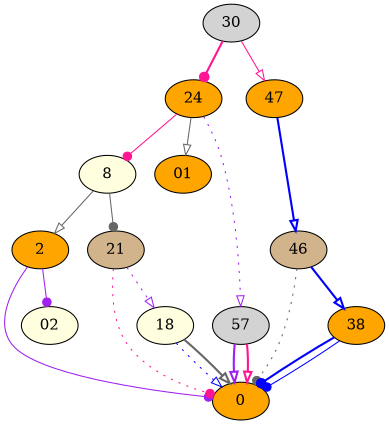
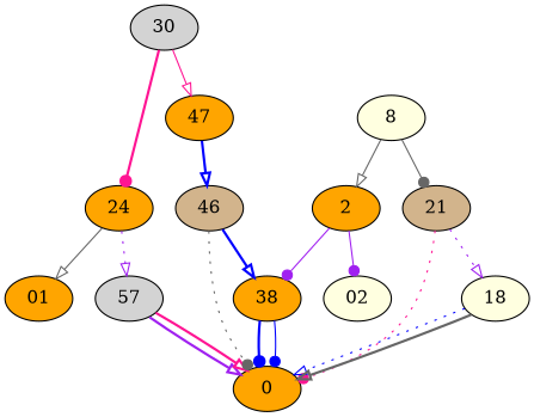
  digraph {
    node [fillcolor=orange style=filled]
    edge [arrowhead=onormal color=deeppink style=solid]
    30 [fillcolor=lightgrey]
    24
    47
    8 [fillcolor=lightyellow]
    01
    57 [fillcolor=lightgrey]
    46 [fillcolor=tan]
    2
    21 [fillcolor=tan]
    0
    38
    02 [fillcolor=lightyellow]
    18 [fillcolor=lightyellow]
    30 -> 24 [arrowhead=dot style=bold]
    30 -> 47
-   24 -> 8 [arrowhead=dot]
    24 -> 01 [color=gray40]
    24 -> 57 [color=purple style=dotted]
    47 -> 46 [color=blue style=bold]
    8 -> 2 [color=gray40]
    8 -> 21 [arrowhead=dot color=gray40]
    57 -> 0 [color=purple style=bold]
    57 -> 0 [style=bold]
    46 -> 0 [arrowhead=dot color=gray40 style=dotted]
    46 -> 38 [color=blue style=bold]
-   2 -> 0 [arrowhead=dot color=purple]
+   2 -> 38 [arrowhead=dot color=purple]
    2 -> 02 [arrowhead=dot color=purple]
    21 -> 0 [arrowhead=dot style=dotted]
    21 -> 18 [color=purple style=dotted]
    38 -> 0 [arrowhead=dot color=blue style=bold]
    38 -> 0 [arrowhead=dot color=blue]
    18 -> 0 [color=blue style=dotted]
    18 -> 0 [color=gray40 style=bold]
  }
